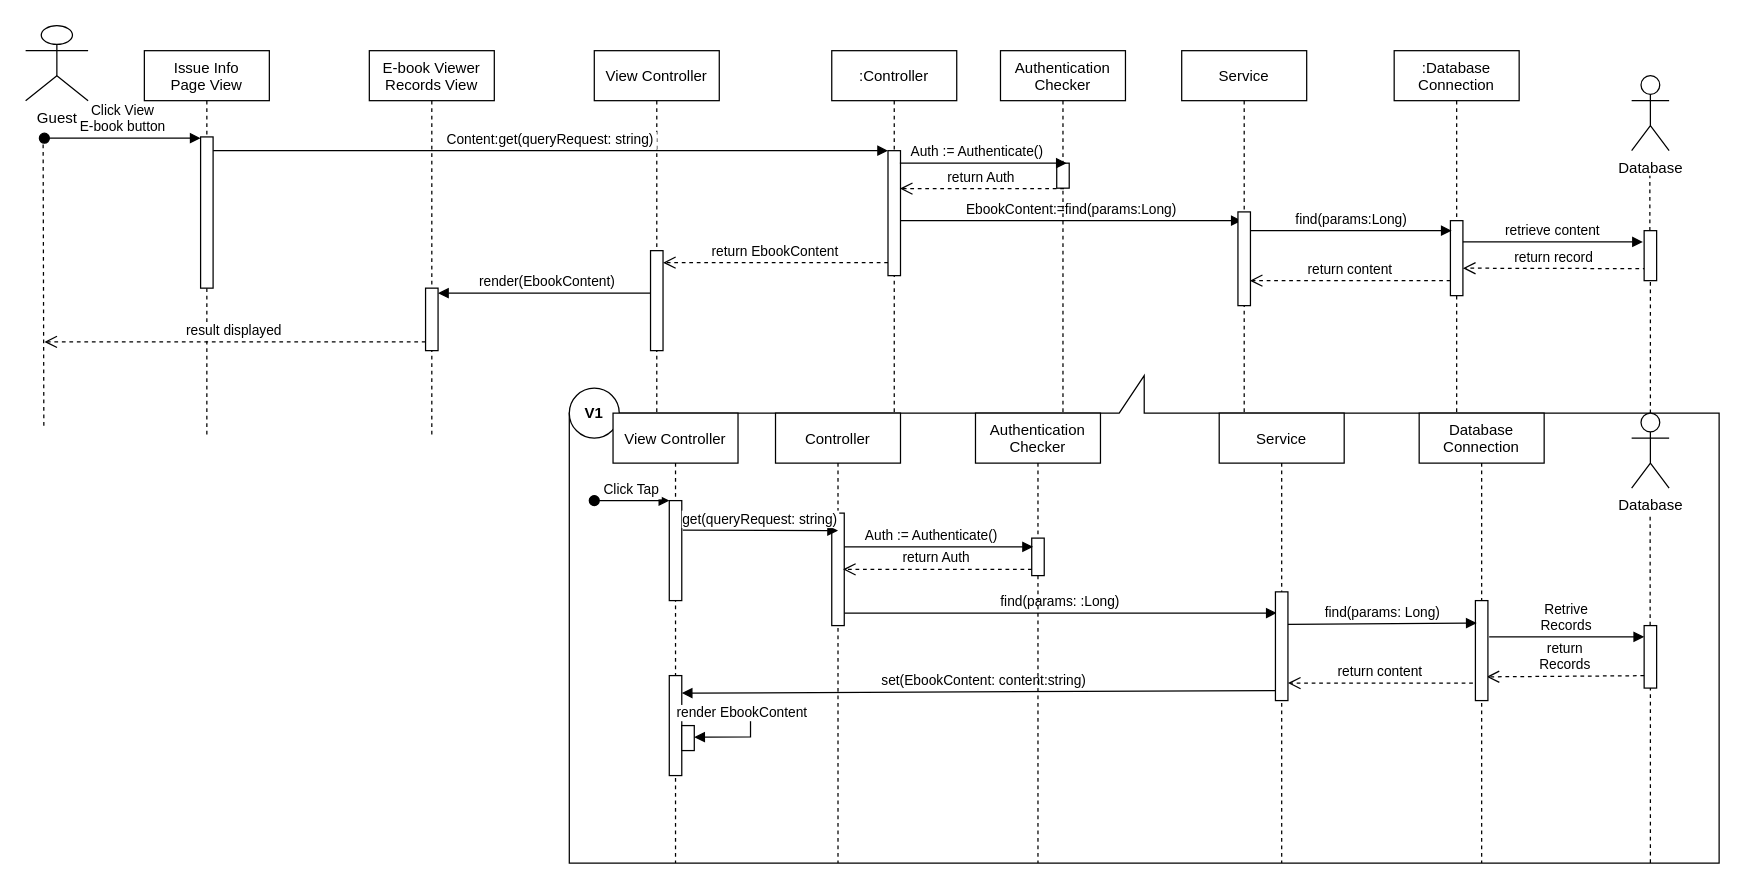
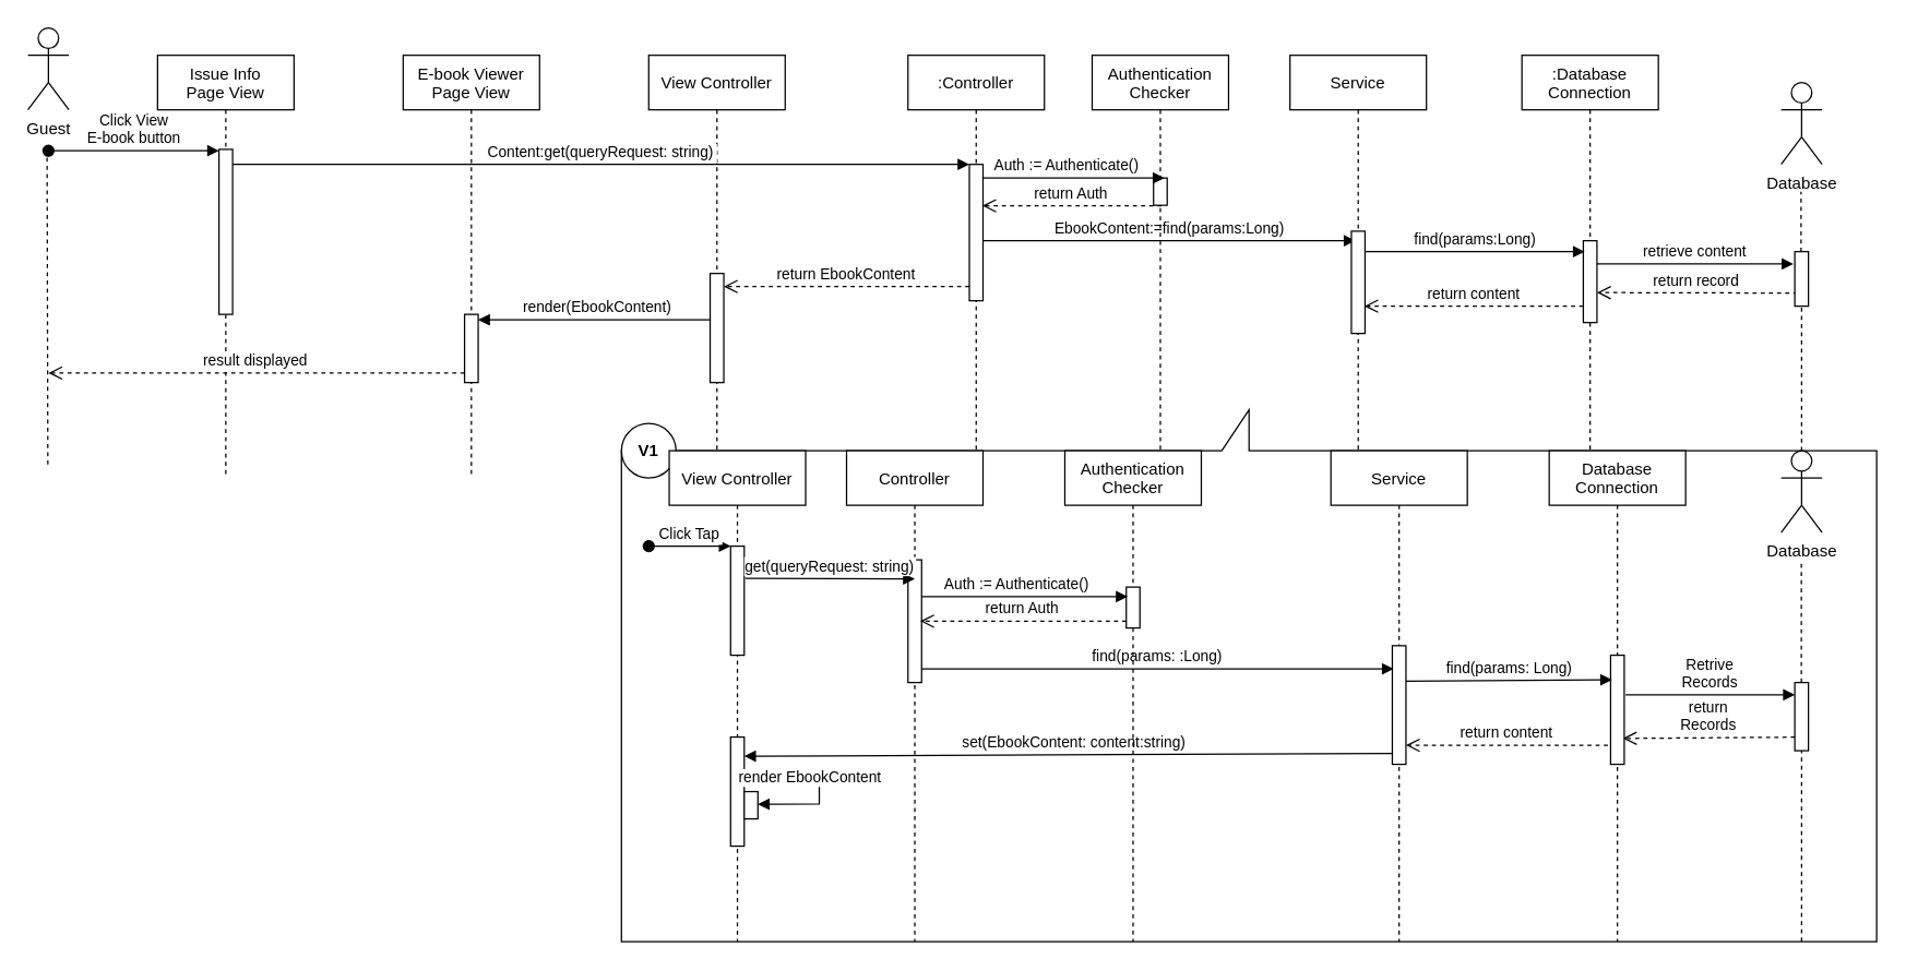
  <mxCell id="0" />
  <mxCell id="1" parent="0" />
  <mxCell id="2" value="View Controller" style="shape=umlLifeline;perimeter=lifelinePerimeter;container=1;collapsible=0;recursiveResize=0;rounded=0;shadow=0;strokeWidth=1;" parent="1" vertex="1"><mxGeometry x="475" y="40" width="100" height="300" as="geometry" /></mxCell>
  <mxCell id="3" value="Click View&#10;E-book button" style="verticalAlign=bottom;startArrow=oval;endArrow=block;startSize=8;shadow=0;strokeWidth=1;" parent="2" target="60" edge="1"><mxGeometry relative="1" as="geometry"><mxPoint x="-440" y="70" as="sourcePoint" /><mxPoint x="-320" y="70" as="targetPoint" /></mxGeometry></mxCell>
  <mxCell id="4" value="" style="points=[];perimeter=orthogonalPerimeter;rounded=0;shadow=0;strokeWidth=1;" parent="2" vertex="1"><mxGeometry x="45" y="160" width="10" height="80" as="geometry" /></mxCell>
  <mxCell id="5" value=":Controller" style="shape=umlLifeline;perimeter=lifelinePerimeter;container=1;collapsible=0;recursiveResize=0;rounded=0;shadow=0;strokeWidth=1;" parent="1" vertex="1"><mxGeometry x="665" y="40" width="100" height="300" as="geometry" /></mxCell>
  <mxCell id="6" value="" style="points=[];perimeter=orthogonalPerimeter;rounded=0;shadow=0;strokeWidth=1;" parent="5" vertex="1"><mxGeometry x="45" y="80" width="10" height="100" as="geometry" /></mxCell>
  <mxCell id="7" value="return EbookContent" style="verticalAlign=bottom;endArrow=open;dashed=1;endSize=8;shadow=0;strokeWidth=1;exitX=0;exitY=0.896;exitDx=0;exitDy=0;exitPerimeter=0;" parent="1" source="6" target="4" edge="1"><mxGeometry relative="1" as="geometry"><mxPoint x="535" y="210" as="targetPoint" /><mxPoint x="815" y="210" as="sourcePoint" /></mxGeometry></mxCell>
  <mxCell id="8" value="Content:get(queryRequest: string)" style="verticalAlign=bottom;endArrow=block;entryX=0;entryY=0;shadow=0;strokeWidth=1;" parent="1" source="60" target="6" edge="1"><mxGeometry relative="1" as="geometry"><mxPoint x="630" y="120" as="sourcePoint" /></mxGeometry></mxCell>
- <mxCell id="9" value="Guest" style="shape=umlActor;verticalLabelPosition=bottom;verticalAlign=top;html=1;outlineConnect=0;" parent="1" vertex="1"><mxGeometry x="20" y="20" width="50" height="60" as="geometry" /></mxCell>
+ <mxCell id="9" value="Guest" style="shape=umlActor;verticalLabelPosition=bottom;verticalAlign=top;html=1;outlineConnect=0;" parent="1" vertex="1"><mxGeometry x="20" y="20" width="30" height="60" as="geometry" /></mxCell>
  <mxCell id="10" value=":Database&#10;Connection" style="shape=umlLifeline;perimeter=lifelinePerimeter;container=1;collapsible=0;recursiveResize=0;rounded=0;shadow=0;strokeWidth=1;" parent="1" vertex="1"><mxGeometry x="1115" y="40" width="100" height="300" as="geometry" /></mxCell>
  <mxCell id="11" value="" style="points=[];perimeter=orthogonalPerimeter;rounded=0;shadow=0;strokeWidth=1;" parent="10" vertex="1"><mxGeometry x="45" y="136" width="10" height="60" as="geometry" /></mxCell>
  <mxCell id="12" value="Database" style="shape=umlActor;verticalLabelPosition=bottom;verticalAlign=top;html=1;outlineConnect=0;" parent="1" vertex="1"><mxGeometry x="1305" y="60" width="30" height="60" as="geometry" /></mxCell>
  <mxCell id="13" value="EbookContent:=find(params:Long)" style="verticalAlign=bottom;endArrow=block;shadow=0;strokeWidth=1;entryX=0.48;entryY=0.469;entryDx=0;entryDy=0;entryPerimeter=0;" parent="1" target="43" edge="1"><mxGeometry relative="1" as="geometry"><mxPoint x="720" y="176" as="sourcePoint" /><mxPoint x="989" y="175" as="targetPoint" /></mxGeometry></mxCell>
  <mxCell id="14" value="" style="endArrow=none;dashed=1;html=1;startArrow=none;" parent="1" source="41" edge="1"><mxGeometry width="50" height="50" relative="1" as="geometry"><mxPoint x="1319.58" y="340" as="sourcePoint" /><mxPoint x="1319.58" y="140" as="targetPoint" /></mxGeometry></mxCell>
  <mxCell id="15" value="" style="endArrow=none;dashed=1;html=1;" parent="1" edge="1"><mxGeometry width="50" height="50" relative="1" as="geometry"><mxPoint x="34.58" y="340" as="sourcePoint" /><mxPoint x="34" y="110" as="targetPoint" /></mxGeometry></mxCell>
  <mxCell id="16" value="retrieve content" style="verticalAlign=bottom;endArrow=block;shadow=0;strokeWidth=1;entryX=-0.2;entryY=0.225;entryDx=0;entryDy=0;entryPerimeter=0;" parent="1" edge="1"><mxGeometry relative="1" as="geometry"><mxPoint x="1170" y="193" as="sourcePoint" /><mxPoint x="1314" y="193" as="targetPoint" /></mxGeometry></mxCell>
  <mxCell id="17" value="return record" style="verticalAlign=bottom;endArrow=open;dashed=1;endSize=8;shadow=0;strokeWidth=1;entryX=1;entryY=0.667;entryDx=0;entryDy=0;entryPerimeter=0;exitX=0.2;exitY=0.76;exitDx=0;exitDy=0;exitPerimeter=0;" parent="1" source="41" edge="1"><mxGeometry relative="1" as="geometry"><mxPoint x="1170" y="214.02" as="targetPoint" /><mxPoint x="1320" y="224" as="sourcePoint" /></mxGeometry></mxCell>
  <mxCell id="18" value="" style="shape=callout;whiteSpace=wrap;html=1;perimeter=calloutPerimeter;rotation=-180;" parent="1" vertex="1"><mxGeometry x="455" y="300" width="920" height="390" as="geometry" /></mxCell>
  <mxCell id="19" value="Database" style="shape=umlActor;verticalLabelPosition=bottom;verticalAlign=top;html=1;outlineConnect=0;" parent="1" vertex="1"><mxGeometry x="1305" y="330" width="30" height="60" as="geometry" /></mxCell>
  <mxCell id="20" value="" style="endArrow=none;dashed=1;html=1;startArrow=none;" parent="1" source="22" edge="1"><mxGeometry width="50" height="50" relative="1" as="geometry"><mxPoint x="1320" y="690" as="sourcePoint" /><mxPoint x="1319.8" y="410" as="targetPoint" /></mxGeometry></mxCell>
  <mxCell id="21" value="find(params: :Long)" style="verticalAlign=bottom;endArrow=block;shadow=0;strokeWidth=1;entryX=0.1;entryY=0.195;entryDx=0;entryDy=0;entryPerimeter=0;" parent="1" source="30" target="48" edge="1"><mxGeometry relative="1" as="geometry"><mxPoint x="871" y="490.025" as="sourcePoint" /><mxPoint x="1020" y="490.025" as="targetPoint" /><Array as="points" /></mxGeometry></mxCell>
  <mxCell id="22" value="" style="points=[];perimeter=orthogonalPerimeter;rounded=0;shadow=0;strokeWidth=1;" parent="1" vertex="1"><mxGeometry x="1315" y="500" width="10" height="50" as="geometry" /></mxCell>
  <mxCell id="23" value="" style="endArrow=none;dashed=1;html=1;startArrow=none;" parent="1" target="22" edge="1"><mxGeometry width="50" height="50" relative="1" as="geometry"><mxPoint x="1320" y="690" as="sourcePoint" /><mxPoint x="1319.8" y="410" as="targetPoint" /></mxGeometry></mxCell>
  <mxCell id="24" value="Retrive&#10;Records" style="verticalAlign=bottom;endArrow=block;shadow=0;strokeWidth=1;" parent="1" edge="1"><mxGeometry relative="1" as="geometry"><mxPoint x="1191" y="509" as="sourcePoint" /><mxPoint x="1315" y="509" as="targetPoint" /><Array as="points" /></mxGeometry></mxCell>
  <mxCell id="25" value="return&#10;Records" style="verticalAlign=bottom;endArrow=open;dashed=1;endSize=8;exitX=-0.026;exitY=1.002;shadow=0;strokeWidth=1;exitDx=0;exitDy=0;exitPerimeter=0;" parent="1" edge="1"><mxGeometry relative="1" as="geometry"><mxPoint x="1189" y="541" as="targetPoint" /><mxPoint x="1315" y="540.06" as="sourcePoint" /></mxGeometry></mxCell>
  <mxCell id="26" value="set(EbookContent: content:string)" style="verticalAlign=bottom;endArrow=block;shadow=0;strokeWidth=1;entryX=1;entryY=0.175;entryDx=0;entryDy=0;entryPerimeter=0;" parent="1" target="36" edge="1"><mxGeometry relative="1" as="geometry"><mxPoint x="1029" y="552" as="sourcePoint" /><mxPoint x="740" y="553.04" as="targetPoint" /><Array as="points" /></mxGeometry></mxCell>
  <mxCell id="27" value="" style="ellipse;whiteSpace=wrap;html=1;aspect=fixed;" parent="1" vertex="1"><mxGeometry x="455" y="310" width="40" height="40" as="geometry" /></mxCell>
  <mxCell id="28" value="&lt;b&gt;V1&lt;/b&gt;" style="text;html=1;strokeColor=none;fillColor=none;align=center;verticalAlign=middle;whiteSpace=wrap;rounded=0;" parent="1" vertex="1"><mxGeometry x="455" y="320" width="40" height="20" as="geometry" /></mxCell>
  <mxCell id="29" value="Controller" style="shape=umlLifeline;perimeter=lifelinePerimeter;container=1;collapsible=0;recursiveResize=0;rounded=0;shadow=0;strokeWidth=1;" parent="1" vertex="1"><mxGeometry x="620" y="330" width="100" height="360" as="geometry" /></mxCell>
  <mxCell id="30" value="" style="points=[];perimeter=orthogonalPerimeter;rounded=0;shadow=0;strokeWidth=1;" parent="29" vertex="1"><mxGeometry x="45" y="80" width="10" height="90" as="geometry" /></mxCell>
  <mxCell id="31" value="Database&#10;Connection" style="shape=umlLifeline;perimeter=lifelinePerimeter;container=1;collapsible=0;recursiveResize=0;rounded=0;shadow=0;strokeWidth=1;" parent="1" vertex="1"><mxGeometry x="1135" y="330" width="100" height="360" as="geometry" /></mxCell>
  <mxCell id="32" value="" style="points=[];perimeter=orthogonalPerimeter;rounded=0;shadow=0;strokeWidth=1;" parent="31" vertex="1"><mxGeometry x="45" y="150" width="10" height="80" as="geometry" /></mxCell>
  <mxCell id="33" value="View Controller" style="shape=umlLifeline;perimeter=lifelinePerimeter;container=1;collapsible=0;recursiveResize=0;rounded=0;shadow=0;strokeWidth=1;" parent="1" vertex="1"><mxGeometry x="490" y="330" width="100" height="360" as="geometry" /></mxCell>
  <mxCell id="34" value="" style="points=[];perimeter=orthogonalPerimeter;rounded=0;shadow=0;strokeWidth=1;" parent="33" vertex="1"><mxGeometry x="45" y="70" width="10" height="80" as="geometry" /></mxCell>
  <mxCell id="35" value="Click Tap" style="verticalAlign=bottom;startArrow=oval;endArrow=block;startSize=8;shadow=0;strokeWidth=1;" parent="33" target="34" edge="1"><mxGeometry relative="1" as="geometry"><mxPoint x="-15" y="70" as="sourcePoint" /></mxGeometry></mxCell>
  <mxCell id="36" value="" style="points=[];perimeter=orthogonalPerimeter;rounded=0;shadow=0;strokeWidth=1;" parent="33" vertex="1"><mxGeometry x="45" y="210" width="10" height="80" as="geometry" /></mxCell>
  <mxCell id="37" value="" style="points=[];perimeter=orthogonalPerimeter;rounded=0;shadow=0;strokeWidth=1;" parent="33" vertex="1"><mxGeometry x="55" y="250" width="10" height="20" as="geometry" /></mxCell>
  <mxCell id="38" value="" style="verticalAlign=bottom;endArrow=block;shadow=0;strokeWidth=1;rounded=0;entryX=1;entryY=0.464;entryDx=0;entryDy=0;entryPerimeter=0;" parent="33" target="37" edge="1"><mxGeometry relative="1" as="geometry"><mxPoint x="56" y="240" as="sourcePoint" /><mxPoint x="110" y="260" as="targetPoint" /><Array as="points"><mxPoint x="110" y="240" /><mxPoint x="110" y="259" /></Array></mxGeometry></mxCell>
  <mxCell id="39" value="render EbookContent" style="edgeLabel;html=1;align=center;verticalAlign=middle;resizable=0;points=[];" parent="38" vertex="1" connectable="0"><mxGeometry x="-0.222" y="1" relative="1" as="geometry"><mxPoint as="offset" /></mxGeometry></mxCell>
  <mxCell id="40" value="get(queryRequest: string)" style="verticalAlign=bottom;endArrow=block;shadow=0;strokeWidth=1;exitX=1.083;exitY=0.871;exitDx=0;exitDy=0;exitPerimeter=0;" parent="1" edge="1"><mxGeometry relative="1" as="geometry"><mxPoint x="545.83" y="423.68" as="sourcePoint" /><mxPoint x="670" y="424" as="targetPoint" /></mxGeometry></mxCell>
  <mxCell id="41" value="" style="points=[];perimeter=orthogonalPerimeter;rounded=0;shadow=0;strokeWidth=1;" parent="1" vertex="1"><mxGeometry x="1315" y="184" width="10" height="40" as="geometry" /></mxCell>
  <mxCell id="42" value="" style="endArrow=none;dashed=1;html=1;" parent="1" target="41" edge="1"><mxGeometry width="50" height="50" relative="1" as="geometry"><mxPoint x="1320" y="330" as="sourcePoint" /><mxPoint x="1319.58" y="140" as="targetPoint" /></mxGeometry></mxCell>
  <mxCell id="43" value="Service" style="shape=umlLifeline;perimeter=lifelinePerimeter;container=1;collapsible=0;recursiveResize=0;rounded=0;shadow=0;strokeWidth=1;" parent="1" vertex="1"><mxGeometry x="945" y="40" width="100" height="290" as="geometry" /></mxCell>
  <mxCell id="44" value="" style="points=[];perimeter=orthogonalPerimeter;rounded=0;shadow=0;strokeWidth=1;" parent="43" vertex="1"><mxGeometry x="45" y="129" width="10" height="75" as="geometry" /></mxCell>
  <mxCell id="45" value="find(params:Long)" style="verticalAlign=bottom;endArrow=block;entryX=0;entryY=0;shadow=0;strokeWidth=1;" parent="1" edge="1"><mxGeometry relative="1" as="geometry"><mxPoint x="1000" y="184" as="sourcePoint" /><mxPoint x="1161" y="184" as="targetPoint" /></mxGeometry></mxCell>
  <mxCell id="46" value="return content" style="verticalAlign=bottom;endArrow=open;dashed=1;endSize=8;shadow=0;strokeWidth=1;" parent="1" edge="1"><mxGeometry relative="1" as="geometry"><mxPoint x="999.5" y="224" as="targetPoint" /><mxPoint x="1160" y="224" as="sourcePoint" /></mxGeometry></mxCell>
  <mxCell id="47" value="Service" style="shape=umlLifeline;perimeter=lifelinePerimeter;container=1;collapsible=0;recursiveResize=0;rounded=0;shadow=0;strokeWidth=1;" parent="1" vertex="1"><mxGeometry x="975" y="330" width="100" height="360" as="geometry" /></mxCell>
  <mxCell id="48" value="" style="points=[];perimeter=orthogonalPerimeter;rounded=0;shadow=0;strokeWidth=1;" parent="47" vertex="1"><mxGeometry x="45" y="143" width="10" height="87" as="geometry" /></mxCell>
  <mxCell id="49" value="find(params: Long)" style="verticalAlign=bottom;endArrow=block;shadow=0;strokeWidth=1;entryX=-0.1;entryY=0.227;entryDx=0;entryDy=0;entryPerimeter=0;exitX=1.2;exitY=0.373;exitDx=0;exitDy=0;exitPerimeter=0;" parent="1" edge="1"><mxGeometry relative="1" as="geometry"><mxPoint x="1030" y="498.975" as="sourcePoint" /><mxPoint x="1181" y="497.995" as="targetPoint" /><Array as="points" /></mxGeometry></mxCell>
  <mxCell id="50" value="return content" style="verticalAlign=bottom;endArrow=open;dashed=1;endSize=8;shadow=0;strokeWidth=1;entryX=1.1;entryY=0.839;entryDx=0;entryDy=0;entryPerimeter=0;" parent="1" edge="1"><mxGeometry relative="1" as="geometry"><mxPoint x="1030" y="545.993" as="targetPoint" /><mxPoint x="1178" y="546" as="sourcePoint" /></mxGeometry></mxCell>
  <mxCell id="51" value="Authentication&#10;Checker" style="shape=umlLifeline;perimeter=lifelinePerimeter;container=1;collapsible=0;recursiveResize=0;rounded=0;shadow=0;strokeWidth=1;" parent="1" vertex="1"><mxGeometry x="800" y="40" width="100" height="290" as="geometry" /></mxCell>
  <mxCell id="52" value="" style="points=[];perimeter=orthogonalPerimeter;rounded=0;shadow=0;strokeWidth=1;" parent="51" vertex="1"><mxGeometry x="45" y="90" width="10" height="20" as="geometry" /></mxCell>
  <mxCell id="53" value="Auth := Authenticate()" style="verticalAlign=bottom;endArrow=block;shadow=0;strokeWidth=1;" parent="1" edge="1"><mxGeometry x="-0.067" relative="1" as="geometry"><mxPoint x="719.5" y="130" as="sourcePoint" /><mxPoint x="853" y="130" as="targetPoint" /><Array as="points" /><mxPoint as="offset" /></mxGeometry></mxCell>
  <mxCell id="54" value="return Auth" style="verticalAlign=bottom;endArrow=open;dashed=1;endSize=8;shadow=0;strokeWidth=1;exitX=0.083;exitY=0.931;exitDx=0;exitDy=0;exitPerimeter=0;" parent="1" edge="1"><mxGeometry relative="1" as="geometry"><mxPoint x="719.5" y="150.35" as="targetPoint" /><mxPoint x="850.83" y="150.35" as="sourcePoint" /></mxGeometry></mxCell>
  <mxCell id="55" value="Authentication&#10;Checker" style="shape=umlLifeline;perimeter=lifelinePerimeter;container=1;collapsible=0;recursiveResize=0;rounded=0;shadow=0;strokeWidth=1;" parent="1" vertex="1"><mxGeometry x="780" y="330" width="100" height="360" as="geometry" /></mxCell>
  <mxCell id="56" value="" style="points=[];perimeter=orthogonalPerimeter;rounded=0;shadow=0;strokeWidth=1;" parent="55" vertex="1"><mxGeometry x="45" y="100" width="10" height="30" as="geometry" /></mxCell>
  <mxCell id="57" value="Auth := Authenticate()" style="verticalAlign=bottom;endArrow=block;shadow=0;strokeWidth=1;" parent="1" edge="1"><mxGeometry x="-0.067" relative="1" as="geometry"><mxPoint x="675" y="437" as="sourcePoint" /><mxPoint x="826" y="437" as="targetPoint" /><Array as="points" /><mxPoint as="offset" /></mxGeometry></mxCell>
  <mxCell id="58" value="return Auth" style="verticalAlign=bottom;endArrow=open;dashed=1;endSize=8;shadow=0;strokeWidth=1;entryX=1;entryY=0.5;entryDx=0;entryDy=0;entryPerimeter=0;" parent="1" edge="1"><mxGeometry relative="1" as="geometry"><mxPoint x="674" y="455" as="targetPoint" /><mxPoint x="825" y="455" as="sourcePoint" /></mxGeometry></mxCell>
  <mxCell id="59" value="Issue Info&#10;Page View" style="shape=umlLifeline;perimeter=lifelinePerimeter;container=1;collapsible=0;recursiveResize=0;rounded=0;shadow=0;strokeWidth=1;" parent="1" vertex="1"><mxGeometry x="115" y="40" width="100" height="310" as="geometry" /></mxCell>
  <mxCell id="60" value="" style="points=[];perimeter=orthogonalPerimeter;rounded=0;shadow=0;strokeWidth=1;" parent="59" vertex="1"><mxGeometry x="45" y="69" width="10" height="121" as="geometry" /></mxCell>
- <mxCell id="61" value="E-book Viewer&#10;Records View" style="shape=umlLifeline;perimeter=lifelinePerimeter;container=1;collapsible=0;recursiveResize=0;rounded=0;shadow=0;strokeWidth=1;" parent="1" vertex="1"><mxGeometry x="295" y="40" width="100" height="310" as="geometry" /></mxCell>
+ <mxCell id="61" value="E-book Viewer&#10;Page View" style="shape=umlLifeline;perimeter=lifelinePerimeter;container=1;collapsible=0;recursiveResize=0;rounded=0;shadow=0;strokeWidth=1;" parent="1" vertex="1"><mxGeometry x="295" y="40" width="100" height="310" as="geometry" /></mxCell>
  <mxCell id="62" value="" style="points=[];perimeter=orthogonalPerimeter;rounded=0;shadow=0;strokeWidth=1;" parent="61" vertex="1"><mxGeometry x="45" y="190" width="10" height="50" as="geometry" /></mxCell>
  <mxCell id="63" value="result displayed" style="verticalAlign=bottom;endArrow=open;dashed=1;endSize=8;shadow=0;strokeWidth=1;" parent="1" source="62" edge="1"><mxGeometry relative="1" as="geometry"><mxPoint x="35" y="273" as="targetPoint" /><mxPoint x="525.83" y="262" as="sourcePoint" /></mxGeometry></mxCell>
  <mxCell id="64" value="render(EbookContent)" style="verticalAlign=bottom;endArrow=block;shadow=0;strokeWidth=1;exitX=-0.043;exitY=0.425;exitDx=0;exitDy=0;exitPerimeter=0;" parent="1" source="4" target="62" edge="1"><mxGeometry x="-0.037" relative="1" as="geometry"><mxPoint x="520" y="272.74" as="sourcePoint" /><mxPoint y="272" as="targetPoint" x="355" /><Array as="points" /><mxPoint as="offset" /></mxGeometry></mxCell>
